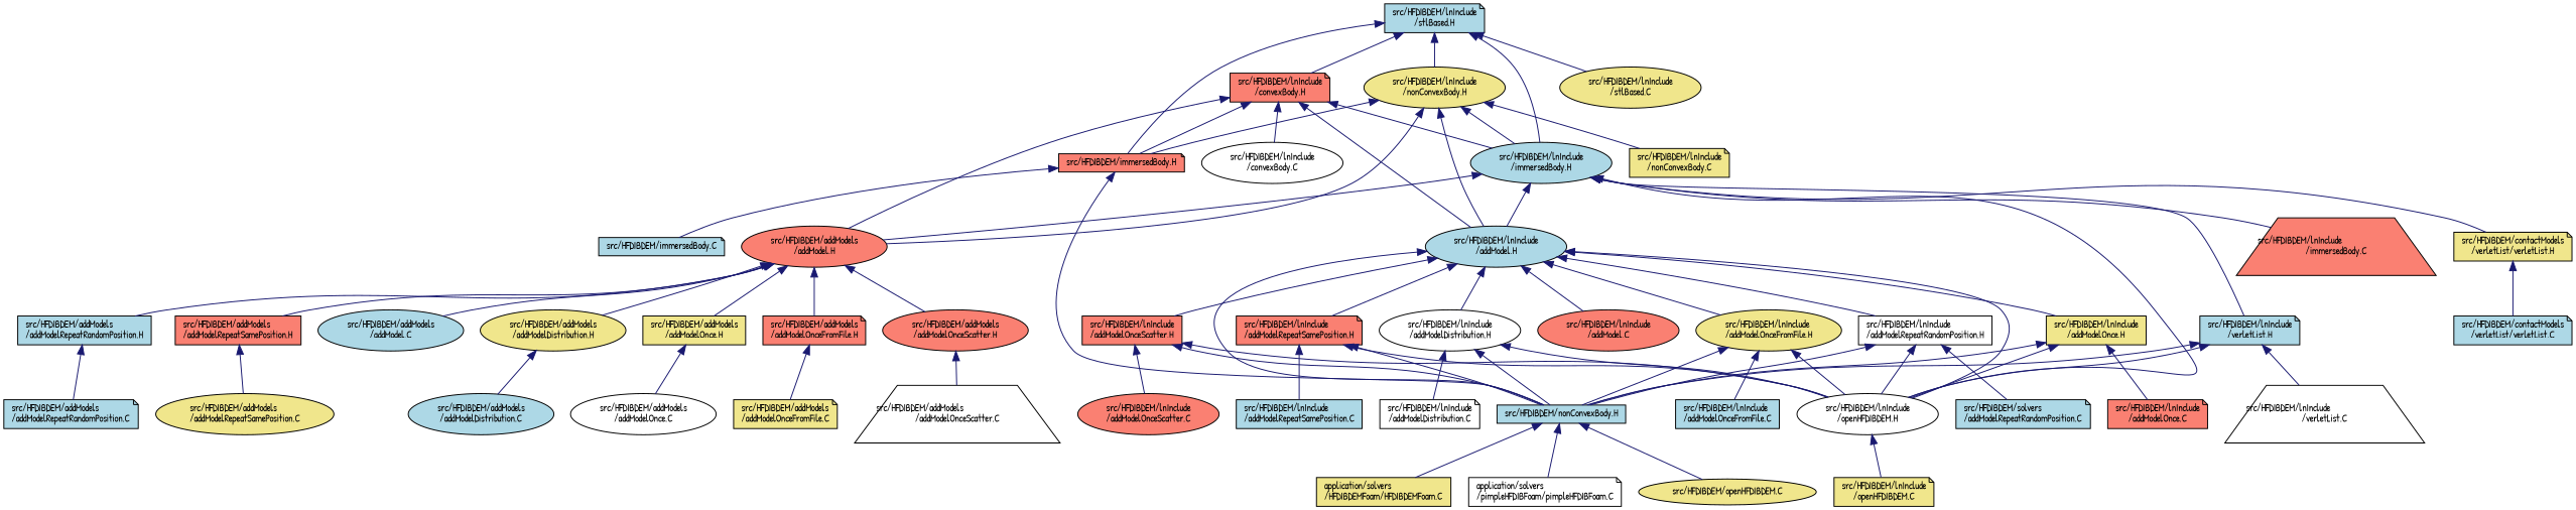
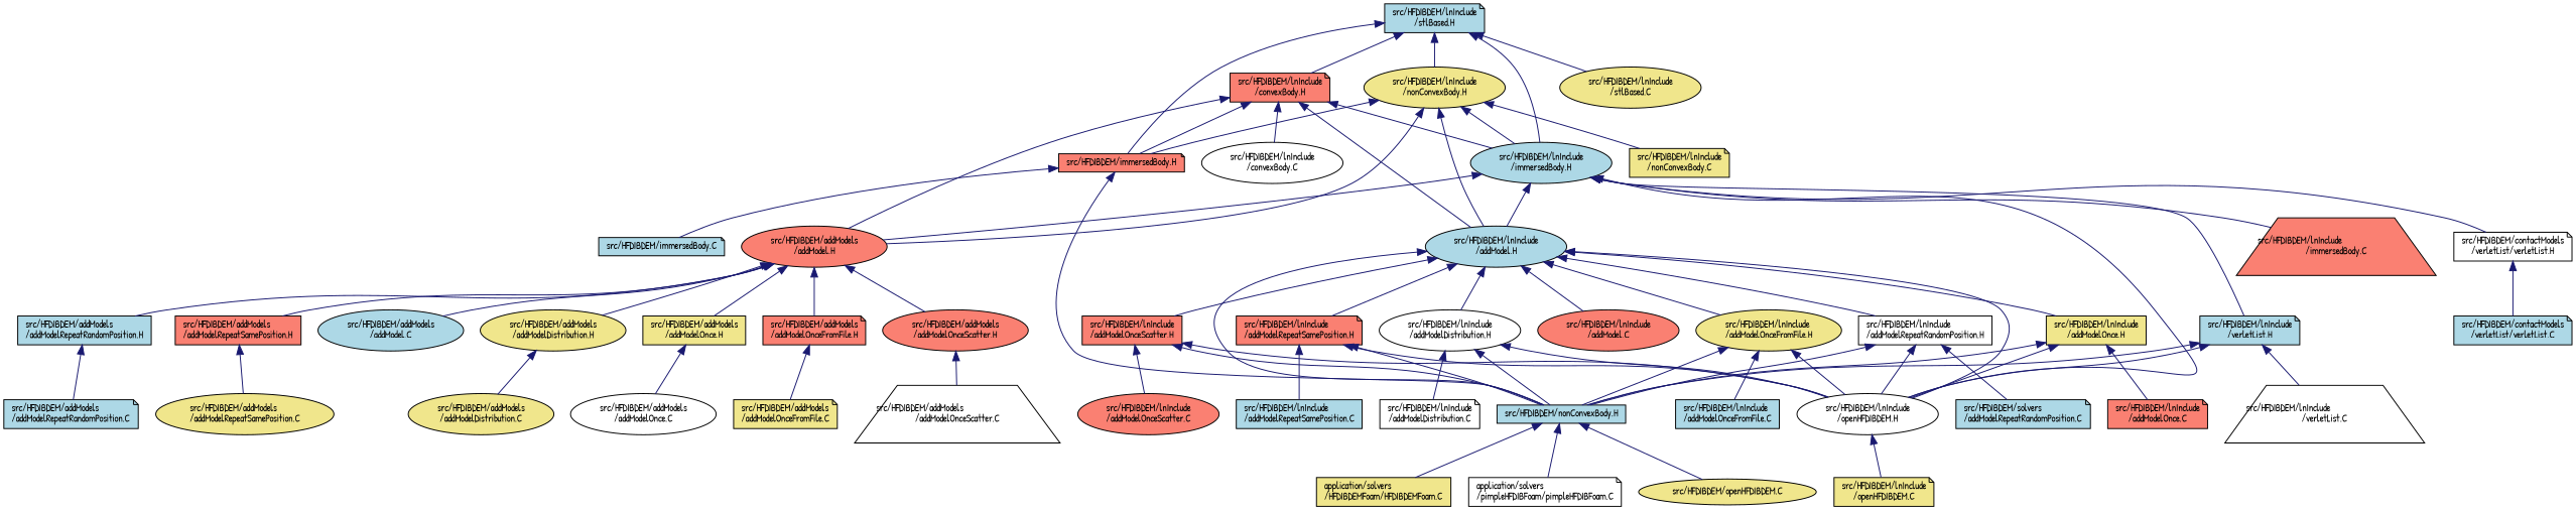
  digraph {
    fontname="Patrick Hand"
    node [color=black fillcolor=lightblue fontname="Patrick Hand" fontsize=10 shape=ellipse style=filled]
    edge [color=midnightblue dir=back fontname="Patrick Hand" fontsize=10 labelfontname=Helvetica labelfontsize=10 style=solid]
    n1 [fontcolor=black height=0.2 label="src/HFDIBDEM/lnInclude\l/stlBased.H" shape=note width=0.4]
    n2 [fillcolor=salmon height=0.2 label="src/HFDIBDEM/immersedBody.H" shape=note width=0.4]
    n3 [fillcolor=salmon height=0.2 label="src/HFDIBDEM/lnInclude\l/convexBody.H" shape=note width=0.4]
    n4 [height=0.2 label="src/HFDIBDEM/lnInclude\l/immersedBody.H" width=0.4]
    n5 [fillcolor=khaki height=0.2 label="src/HFDIBDEM/lnInclude\l/nonConvexBody.H" width=0.4]
    n6 [fillcolor=khaki height=0.2 label="src/HFDIBDEM/lnInclude\l/stlBased.C" width=0.4]
    n7 [height=0.2 label="src/HFDIBDEM/immersedBody.C" shape=note width=0.4]
    n8 [height=0.2 label="src/HFDIBDEM/nonConvexBody.H" shape=box width=0.4]
    n9 [fillcolor=salmon height=0.2 label="src/HFDIBDEM/addModels\l/addModel.H" width=0.4]
    n10 [height=0.2 label="src/HFDIBDEM/lnInclude\l/addModel.H" width=0.4]
    n11 [fillcolor=white height=0.2 label="src/HFDIBDEM/lnInclude\l/convexBody.C" width=0.4]
    n12 [fillcolor=white height=0.2 label="src/HFDIBDEM/lnInclude\l/openHFDIBDEM.H" width=0.4]
-   n13 [fillcolor=khaki height=0.2 label="src/HFDIBDEM/contactModels\l/verletList/verletList.H" shape=note width=0.4]
+   n13 [fillcolor=white height=0.2 label="src/HFDIBDEM/contactModels\l/verletList/verletList.H" shape=note width=0.4]
    n14 [fillcolor=salmon height=0.2 label="src/HFDIBDEM/lnInclude\l/immersedBody.C" shape=trapezium width=0.4]
    n15 [height=0.2 label="src/HFDIBDEM/lnInclude\l/verletList.H" shape=note width=0.4]
    n16 [fillcolor=khaki height=0.2 label="src/HFDIBDEM/lnInclude\l/nonConvexBody.C" shape=note width=0.4]
    n17 [fillcolor=khaki height=0.2 label="application/solvers\l/HFDIBDEMFoam/HFDIBDEMFoam.C" shape=box width=0.4]
    n18 [fillcolor=white height=0.2 label="application/solvers\l/pimpleHFDIBFoam/pimpleHFDIBFoam.C" shape=note width=0.4]
    n19 [fillcolor=khaki height=0.2 label="src/HFDIBDEM/openHFDIBDEM.C" width=0.4]
    n20 [height=0.2 label="src/HFDIBDEM/addModels\l/addModel.C" width=0.4]
    n21 [fillcolor=khaki height=0.2 label="src/HFDIBDEM/addModels\l/addModelDistribution.H" width=0.4]
    n22 [fillcolor=khaki height=0.2 label="src/HFDIBDEM/addModels\l/addModelOnce.H" shape=box width=0.4]
    n23 [fillcolor=salmon height=0.2 label="src/HFDIBDEM/addModels\l/addModelOnceFromFile.H" shape=note width=0.4]
    n24 [fillcolor=salmon height=0.2 label="src/HFDIBDEM/addModels\l/addModelOnceScatter.H" width=0.4]
    n25 [height=0.2 label="src/HFDIBDEM/addModels\l/addModelRepeatRandomPosition.H" shape=box width=0.4]
    n26 [fillcolor=salmon height=0.2 label="src/HFDIBDEM/addModels\l/addModelRepeatSamePosition.H" shape=box width=0.4]
    n27 [fillcolor=salmon height=0.2 label="src/HFDIBDEM/lnInclude\l/addModel.C" width=0.4]
    n28 [fillcolor=white height=0.2 label="src/HFDIBDEM/lnInclude\l/addModelDistribution.H" width=0.4]
    n29 [fillcolor=khaki height=0.2 label="src/HFDIBDEM/lnInclude\l/addModelOnce.H" shape=box width=0.4]
    n30 [fillcolor=khaki height=0.2 label="src/HFDIBDEM/lnInclude\l/addModelOnceFromFile.H" width=0.4]
    n31 [fillcolor=salmon height=0.2 label="src/HFDIBDEM/lnInclude\l/addModelOnceScatter.H" shape=box width=0.4]
    n32 [fillcolor=white height=0.2 label="src/HFDIBDEM/lnInclude\l/addModelRepeatRandomPosition.H" shape=box width=0.4]
    n33 [fillcolor=salmon height=0.2 label="src/HFDIBDEM/lnInclude\l/addModelRepeatSamePosition.H" shape=note width=0.4]
-   n34 [height=0.2 label="src/HFDIBDEM/addModels\l/addModelDistribution.C" width=0.4]
+   n34 [fillcolor=khaki height=0.2 label="src/HFDIBDEM/addModels\l/addModelDistribution.C" width=0.4]
    n35 [fillcolor=white height=0.2 label="src/HFDIBDEM/addModels\l/addModelOnce.C" width=0.4]
    n36 [fillcolor=khaki height=0.2 label="src/HFDIBDEM/addModels\l/addModelOnceFromFile.C" shape=note width=0.4]
    n37 [fillcolor=white height=0.2 label="src/HFDIBDEM/addModels\l/addModelOnceScatter.C" shape=trapezium width=0.4]
    n38 [height=0.2 label="src/HFDIBDEM/addModels\l/addModelRepeatRandomPosition.C" shape=note width=0.4]
    n39 [fillcolor=khaki height=0.2 label="src/HFDIBDEM/addModels\l/addModelRepeatSamePosition.C" width=0.4]
    n40 [fillcolor=white height=0.2 label="src/HFDIBDEM/lnInclude\l/addModelDistribution.C" shape=note width=0.4]
    n41 [fillcolor=khaki height=0.2 label="src/HFDIBDEM/lnInclude\l/openHFDIBDEM.C" shape=note width=0.4]
    n42 [fillcolor=salmon height=0.2 label="src/HFDIBDEM/lnInclude\l/addModelOnce.C" shape=note width=0.4]
    n43 [height=0.2 label="src/HFDIBDEM/lnInclude\l/addModelOnceFromFile.C" shape=box width=0.4]
    n44 [fillcolor=salmon height=0.2 label="src/HFDIBDEM/lnInclude\l/addModelOnceScatter.C" width=0.4]
    n45 [height=0.2 label="src/HFDIBDEM/solvers\l/addModelRepeatRandomPosition.C" shape=note width=0.4]
    n46 [height=0.2 label="src/HFDIBDEM/lnInclude\l/addModelRepeatSamePosition.C" shape=box width=0.4]
    n47 [height=0.2 label="src/HFDIBDEM/contactModels\l/verletList/verletList.C" shape=note width=0.4]
    n48 [fillcolor=white height=0.2 label="src/HFDIBDEM/lnInclude\l/verletList.C" shape=trapezium width=0.4]
    n1 -> n2
    n1 -> n3
    n1 -> n4
    n1 -> n5
    n1 -> n6
    n2 -> n7
    n2 -> n8
    n3 -> n2
    n3 -> n4
    n3 -> n9
    n3 -> n10
    n3 -> n11
    n4 -> n9
    n4 -> n10
    n4 -> n12
    n4 -> n13
    n4 -> n14
    n4 -> n15
    n5 -> n2
    n5 -> n4
    n5 -> n9
    n5 -> n10
    n5 -> n16
    n8 -> n17
    n8 -> n18
    n8 -> n19
    n9 -> n20
    n9 -> n21
    n9 -> n22
    n9 -> n23
    n9 -> n24
    n9 -> n25
    n9 -> n26
    n10 -> n8
    n10 -> n12
    n10 -> n27
    n10 -> n28
    n10 -> n29
    n10 -> n30
    n10 -> n31
    n10 -> n32
    n10 -> n33
    n12 -> n41
    n13 -> n47
    n15 -> n8
    n15 -> n12
    n15 -> n48
    n21 -> n34
    n22 -> n35
    n23 -> n36
    n24 -> n37
    n25 -> n38
    n26 -> n39
    n28 -> n8
    n28 -> n12
    n28 -> n40
    n29 -> n8
    n29 -> n12
    n29 -> n42
    n30 -> n8
    n30 -> n12
    n30 -> n43
    n31 -> n8
    n31 -> n12
    n31 -> n44
    n32 -> n8
    n32 -> n12
    n32 -> n45
    n33 -> n8
    n33 -> n12
    n33 -> n46
  }
